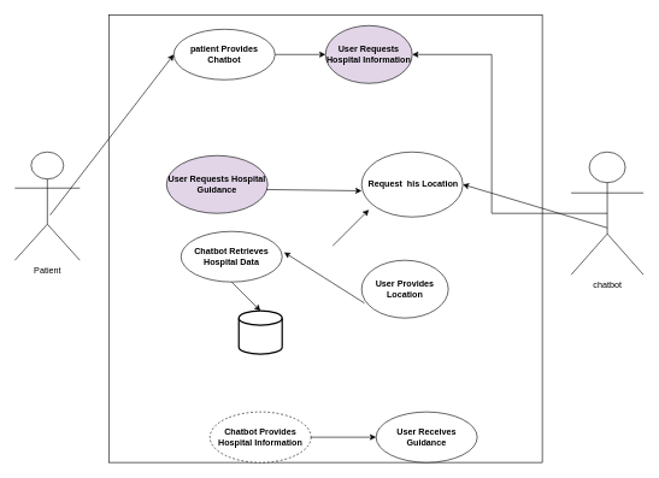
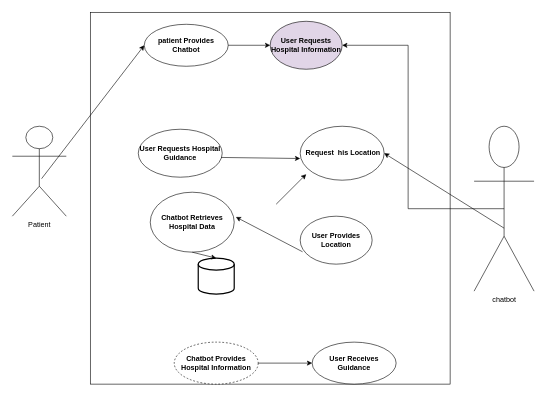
  <mxCell id="0" />
  <mxCell id="1" parent="0" />
  <mxCell id="2" value="" style="rounded=0;whiteSpace=wrap;html=1;" vertex="1" parent="1"><mxGeometry x="150" y="20" width="600" height="620" as="geometry" /></mxCell>
- <mxCell id="3" value="&lt;b&gt;User Requests Hospital Guidance&lt;/b&gt;" style="ellipse;whiteSpace=wrap;html=1;fillColor=#e1d5e7;" vertex="1" parent="1"><mxGeometry x="230" y="215" width="140" height="80" as="geometry" /></mxCell>
+ <mxCell id="3" value="&lt;b&gt;User Requests Hospital Guidance&lt;/b&gt;" style="ellipse;whiteSpace=wrap;html=1;" vertex="1" parent="1"><mxGeometry x="230" y="215" width="140" height="80" as="geometry" /></mxCell>
  <mxCell id="4" value="Patient" style="shape=umlActor;html=1;verticalLabelPosition=bottom;verticalAlign=top;align=center;" vertex="1" parent="1"><mxGeometry x="20" y="210" width="90" height="150" as="geometry" /></mxCell>
  <mxCell id="5" style="edgeStyle=orthogonalEdgeStyle;rounded=0;orthogonalLoop=1;jettySize=auto;html=1;exitX=0.5;exitY=0.5;exitDx=0;exitDy=0;exitPerimeter=0;entryX=1;entryY=0.5;entryDx=0;entryDy=0;" edge="1" parent="1" source="6" target="20"><mxGeometry relative="1" as="geometry" /></mxCell>
- <mxCell id="6" value="chatbot" style="shape=umlActor;html=1;verticalLabelPosition=bottom;verticalAlign=top;align=center;" vertex="1" parent="1"><mxGeometry x="790" y="210" width="100" height="170" as="geometry" /></mxCell>
+ <mxCell id="6" value="chatbot" style="shape=umlActor;html=1;verticalLabelPosition=bottom;verticalAlign=top;align=center;" vertex="1" parent="1"><mxGeometry x="790" y="210" width="100" height="275" as="geometry" /></mxCell>
  <mxCell id="7" value="&lt;b&gt;&amp;nbsp;Request&amp;nbsp; his Location&lt;/b&gt;" style="ellipse;whiteSpace=wrap;html=1;" vertex="1" parent="1"><mxGeometry x="500" y="210" width="140" height="90" as="geometry" /></mxCell>
- <mxCell id="8" value="&lt;b&gt;Chatbot Retrieves Hospital Data&lt;/b&gt;" style="ellipse;whiteSpace=wrap;html=1;" vertex="1" parent="1"><mxGeometry x="250" y="320" width="140" height="70" as="geometry" /></mxCell>
+ <mxCell id="8" value="&lt;b&gt;Chatbot Retrieves Hospital Data&lt;/b&gt;" style="ellipse;whiteSpace=wrap;html=1;" vertex="1" parent="1"><mxGeometry x="250" y="320" width="140" height="100" as="geometry" /></mxCell>
  <mxCell id="9" value="" style="strokeWidth=2;html=1;shape=mxgraph.flowchart.database;whiteSpace=wrap;" vertex="1" parent="1"><mxGeometry x="330" y="430" width="60" height="60" as="geometry" /></mxCell>
  <mxCell id="10" value="&lt;b&gt;User Provides Location&lt;/b&gt;" style="ellipse;whiteSpace=wrap;html=1;" vertex="1" parent="1"><mxGeometry x="500" y="360" width="120" height="80" as="geometry" /></mxCell>
  <mxCell id="11" value="" style="endArrow=classic;html=1;rounded=0;exitX=0.986;exitY=0.588;exitDx=0;exitDy=0;exitPerimeter=0;entryX=0;entryY=0.598;entryDx=0;entryDy=0;entryPerimeter=0;" edge="1" parent="1" source="3" target="7"><mxGeometry width="50" height="50" relative="1" as="geometry"><mxPoint x="460" y="320" as="sourcePoint" /><mxPoint x="510" y="270" as="targetPoint" /></mxGeometry></mxCell>
  <mxCell id="12" value="" style="endArrow=classic;html=1;rounded=0;exitX=0.033;exitY=0.742;exitDx=0;exitDy=0;entryX=1.02;entryY=0.414;entryDx=0;entryDy=0;entryPerimeter=0;exitPerimeter=0;" edge="1" parent="1" source="10" target="8"><mxGeometry width="50" height="50" relative="1" as="geometry"><mxPoint x="460" y="320" as="sourcePoint" /><mxPoint x="510" y="270" as="targetPoint" /></mxGeometry></mxCell>
  <mxCell id="13" value="" style="endArrow=classic;html=1;rounded=0;exitX=0.5;exitY=1;exitDx=0;exitDy=0;entryX=0.5;entryY=0;entryDx=0;entryDy=0;entryPerimeter=0;" edge="1" parent="1" source="8" target="9"><mxGeometry width="50" height="50" relative="1" as="geometry"><mxPoint x="460" y="350" as="sourcePoint" /><mxPoint x="510" y="300" as="targetPoint" /></mxGeometry></mxCell>
  <mxCell id="14" value="&lt;b&gt;Chatbot Provides Hospital Information&lt;/b&gt;" style="ellipse;whiteSpace=wrap;html=1;dashed=1;" vertex="1" parent="1"><mxGeometry x="290" y="570" width="140" height="70" as="geometry" /></mxCell>
  <mxCell id="15" value="&lt;b&gt;User Receives Guidance&lt;/b&gt;" style="ellipse;whiteSpace=wrap;html=1;" vertex="1" parent="1"><mxGeometry x="520" y="570" width="140" height="70" as="geometry" /></mxCell>
  <mxCell id="16" value="" style="endArrow=classic;html=1;rounded=0;exitX=1;exitY=0.5;exitDx=0;exitDy=0;entryX=0;entryY=0.5;entryDx=0;entryDy=0;" edge="1" parent="1" source="14" target="15"><mxGeometry width="50" height="50" relative="1" as="geometry"><mxPoint x="460" y="600" as="sourcePoint" /><mxPoint x="510" y="550" as="targetPoint" /></mxGeometry></mxCell>
  <mxCell id="17" value="" style="endArrow=classic;html=1;rounded=0;exitX=0.542;exitY=0.583;exitDx=0;exitDy=0;exitPerimeter=0;entryX=0;entryY=0.5;entryDx=0;entryDy=0;" edge="1" parent="1" source="4"><mxGeometry width="50" height="50" relative="1" as="geometry"><mxPoint x="460" y="380" as="sourcePoint" /><mxPoint x="240" y="75" as="targetPoint" /></mxGeometry></mxCell>
  <mxCell id="18" value="" style="endArrow=classic;html=1;rounded=0;exitX=0.5;exitY=0.618;exitDx=0;exitDy=0;exitPerimeter=0;entryX=1;entryY=0.5;entryDx=0;entryDy=0;" edge="1" parent="1" source="6" target="7"><mxGeometry width="50" height="50" relative="1" as="geometry"><mxPoint x="460" y="340" as="sourcePoint" /><mxPoint x="510" y="290" as="targetPoint" /></mxGeometry></mxCell>
  <mxCell id="19" value="&lt;b&gt;patient Provides Chatbot&lt;/b&gt;" style="ellipse;whiteSpace=wrap;html=1;" vertex="1" parent="1"><mxGeometry x="240" y="40" width="140" height="70" as="geometry" /></mxCell>
  <mxCell id="20" value="&lt;b&gt;User Requests Hospital Information&lt;/b&gt;" style="ellipse;whiteSpace=wrap;html=1;fillColor=#e1d5e7;" vertex="1" parent="1"><mxGeometry x="450" y="35" width="120" height="80" as="geometry" /></mxCell>
  <mxCell id="21" value="" style="endArrow=classic;html=1;rounded=0;exitX=1;exitY=0.5;exitDx=0;exitDy=0;entryX=0;entryY=0.5;entryDx=0;entryDy=0;" edge="1" parent="1" source="19" target="20"><mxGeometry width="50" height="50" relative="1" as="geometry"><mxPoint x="460" y="340" as="sourcePoint" /><mxPoint x="510" y="290" as="targetPoint" /></mxGeometry></mxCell>
  <mxCell id="22" value="" style="endArrow=classic;html=1;rounded=0;" edge="1" parent="1"><mxGeometry width="50" height="50" relative="1" as="geometry"><mxPoint x="460" y="340" as="sourcePoint" /><mxPoint x="510" y="290" as="targetPoint" /></mxGeometry></mxCell>
